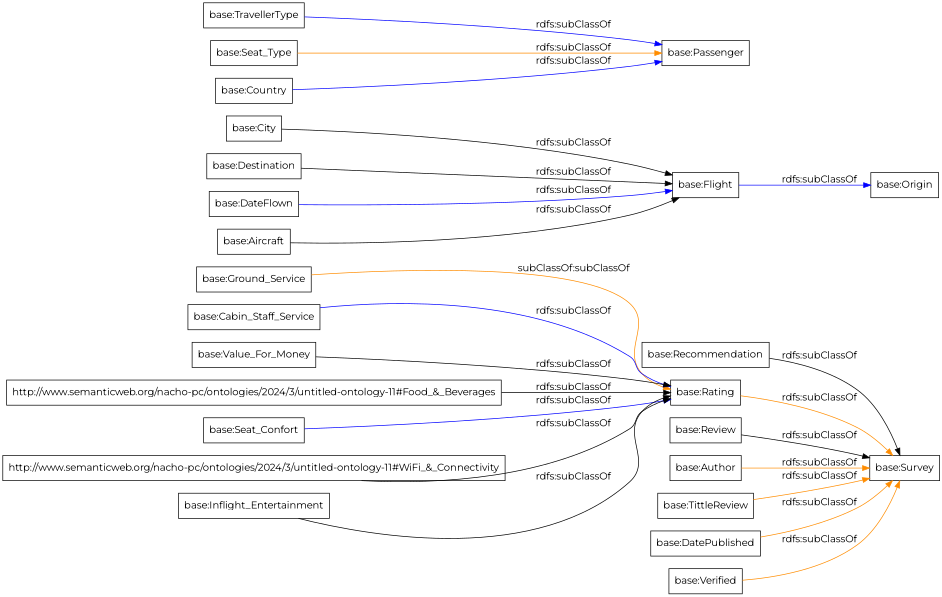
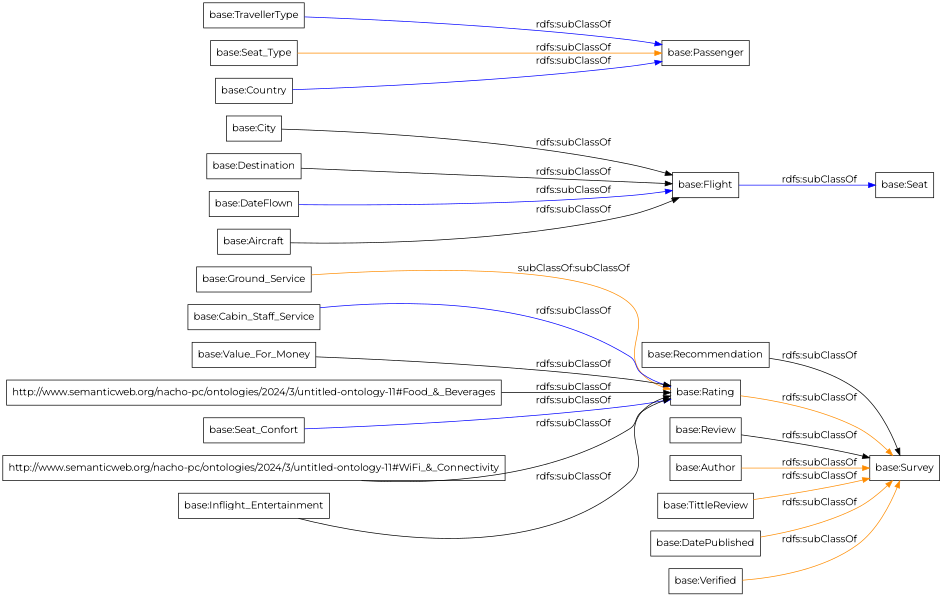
  digraph {
    fontname=Montserrat
    rankdir=LR
    node [color=black fontname=Montserrat shape=rectangle]
    edge [color=black fontname=Montserrat]
    "base:Recommendation"
    "base:Survey"
    "base:City"
    "base:Flight"
-   "base:Origin"
+   "base:Origin" [label="base:Seat"]
    "base:Ground_Service"
    "base:Rating"
    "base:Cabin_Staff_Service"
    "base:TravellerType"
    "base:Passenger"
    "base:Value_For_Money"
    "http://www.semanticweb.org/nacho-pc/ontologies/2024/3/untitled-ontology-11#Food_&_Beverages"
    "base:Review"
    "base:Seat_Confort"
    "base:Author"
    "base:Destination"
    "base:TittleReview"
    "base:DatePublished"
    "base:DateFlown"
    "base:Aircraft"
    "http://www.semanticweb.org/nacho-pc/ontologies/2024/3/untitled-ontology-11#WiFi_&_Connectivity"
    "base:Seat_Type"
    "base:Inflight_Entertainment"
    "base:Country"
    "base:Verified"
    "base:Recommendation" -> "base:Survey" [label="rdfs:subClassOf"]
    "base:City" -> "base:Flight" [label="rdfs:subClassOf"]
    "base:Flight" -> "base:Origin" [color=blue label="rdfs:subClassOf"]
    "base:Ground_Service" -> "base:Rating" [color=darkorange label="subClassOf:subClassOf"]
    "base:Rating" -> "base:Survey" [color=darkorange label="rdfs:subClassOf"]
    "base:Cabin_Staff_Service" -> "base:Rating" [color=blue label="rdfs:subClassOf"]
    "base:TravellerType" -> "base:Passenger" [color=blue label="rdfs:subClassOf"]
    "base:Value_For_Money" -> "base:Rating" [label="rdfs:subClassOf"]
    "http://www.semanticweb.org/nacho-pc/ontologies/2024/3/untitled-ontology-11#Food_&_Beverages" -> "base:Rating" [label="rdfs:subClassOf"]
    "base:Review" -> "base:Survey" [label="rdfs:subClassOf"]
    "base:Seat_Confort" -> "base:Rating" [color=blue label="rdfs:subClassOf"]
    "base:Author" -> "base:Survey" [color=darkorange label="rdfs:subClassOf"]
    "base:Destination" -> "base:Flight" [label="rdfs:subClassOf"]
    "base:TittleReview" -> "base:Survey" [color=darkorange label="rdfs:subClassOf"]
    "base:DatePublished" -> "base:Survey" [color=darkorange label="rdfs:subClassOf"]
    "base:DateFlown" -> "base:Flight" [color=blue label="rdfs:subClassOf"]
    "base:Aircraft" -> "base:Flight" [label="rdfs:subClassOf"]
    "http://www.semanticweb.org/nacho-pc/ontologies/2024/3/untitled-ontology-11#WiFi_&_Connectivity" -> "base:Rating" [label="rdfs:subClassOf"]
    "base:Seat_Type" -> "base:Passenger" [color=darkorange label="rdfs:subClassOf"]
    "base:Inflight_Entertainment" -> "base:Rating" [label="rdfs:subClassOf"]
    "base:Country" -> "base:Passenger" [color=blue label="rdfs:subClassOf"]
    "base:Verified" -> "base:Survey" [color=darkorange label="rdfs:subClassOf"]
  }
